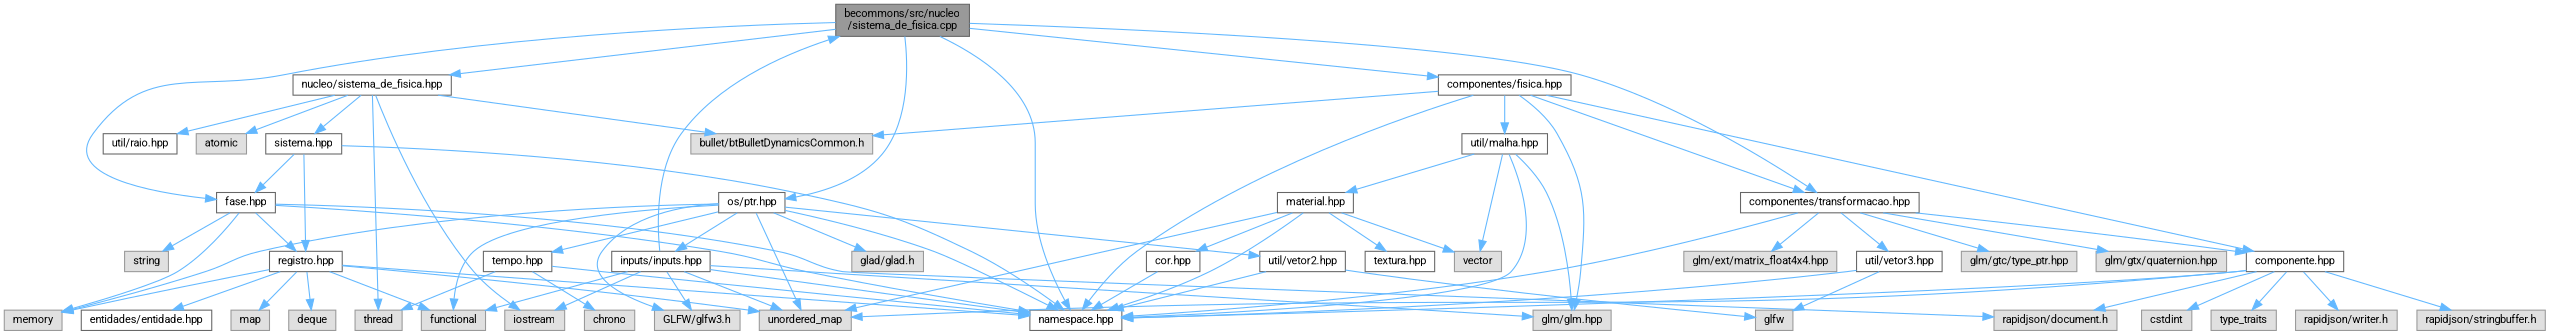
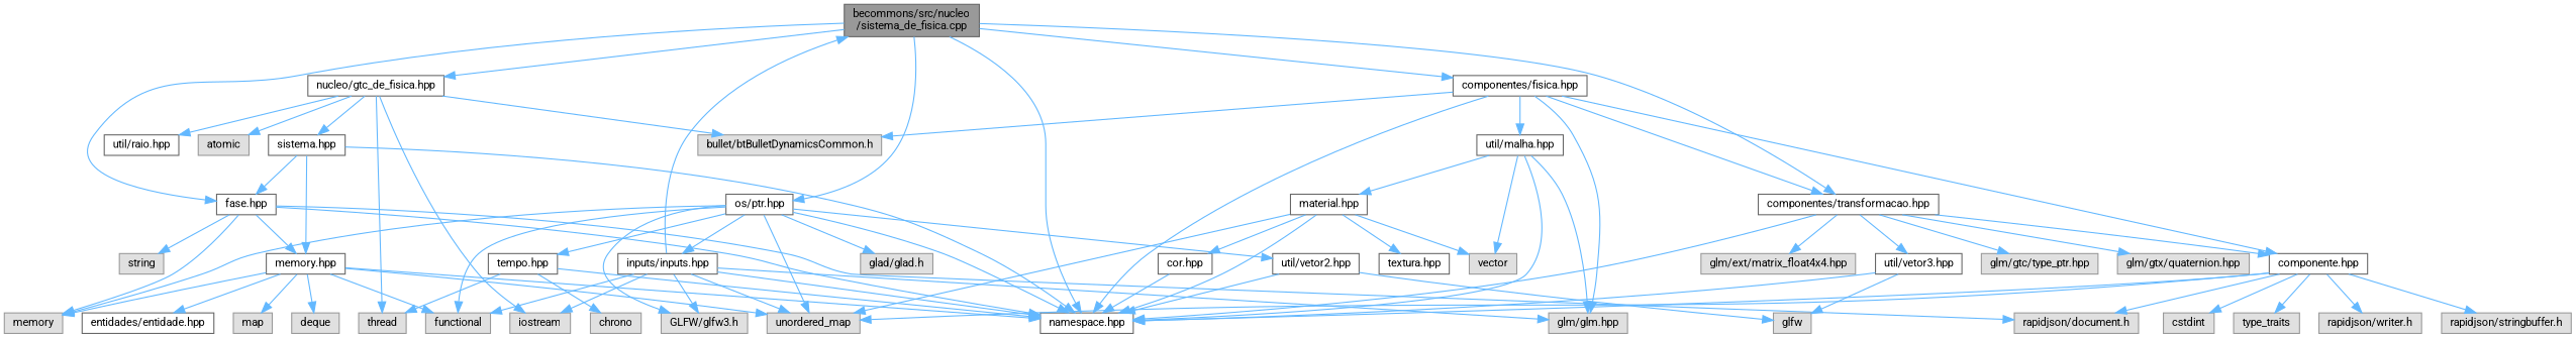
  digraph {
    fontname=Roboto
    node [color=grey60 fillcolor="#E0E0E0" fontname=Roboto fontsize=10 shape=box style=filled]
    edge [color=steelblue1 fontname=Roboto fontsize=10 labelfontname=Helvetica labelfontsize=10 style=solid]
    n1 [color=gray40 fillcolor=grey60 fontcolor=black height=0.2 label="becommons/src/nucleo\l/sistema_de_fisica.cpp" width=0.4]
    n2 [color=grey40 fillcolor=white height=0.2 label="namespace.hpp" width=0.4]
-   n3 [color=grey40 fillcolor=white height=0.2 label="nucleo/sistema_de_fisica.hpp" width=0.4]
+   n3 [color=grey40 fillcolor=white height=0.2 label="nucleo/gtc_de_fisica.hpp" width=0.4]
    n4 [color=grey40 fillcolor=white height=0.2 label="fase.hpp" width=0.4]
    n5 [color=grey40 fillcolor=white height=0.2 label="os/ptr.hpp" width=0.4]
    n6 [color=grey40 fillcolor=white height=0.2 label="componentes/transformacao.hpp" width=0.4]
    n7 [color=grey40 fillcolor=white height=0.2 label="componentes/fisica.hpp" width=0.4]
    n8 [color=grey40 fillcolor=white height=0.2 label="sistema.hpp" width=0.4]
    n9 [height=0.2 label=iostream width=0.4]
    n10 [color=grey40 fillcolor=white height=0.2 label="util/raio.hpp" width=0.4]
    n11 [height=0.2 label="bullet/btBulletDynamicsCommon.h" width=0.4]
    n12 [height=0.2 label=thread width=0.4]
    n13 [height=0.2 label=atomic width=0.4]
-   n14 [color=grey40 fillcolor=white height=0.2 label="registro.hpp" width=0.4]
+   n14 [color=grey40 fillcolor=white height=0.2 label="memory.hpp" width=0.4]
    n15 [height=0.2 label=string width=0.4]
    n16 [height=0.2 label=memory width=0.4]
    n17 [height=0.2 label="rapidjson/document.h" width=0.4]
    n18 [height=0.2 label=unordered_map width=0.4]
    n19 [height=0.2 label=functional width=0.4]
    n20 [height=0.2 label="glad/glad.h" width=0.4]
    n21 [height=0.2 label="GLFW/glfw3.h" width=0.4]
    n22 [color=grey40 fillcolor=white height=0.2 label="tempo.hpp" width=0.4]
    n23 [color=grey40 fillcolor=white height=0.2 label="util/vetor2.hpp" width=0.4]
    n24 [color=grey40 fillcolor=white height=0.2 label="inputs/inputs.hpp" width=0.4]
    n25 [color=grey40 fillcolor=white height=0.2 label="componente.hpp" width=0.4]
    n26 [color=grey40 fillcolor=white height=0.2 label="util/vetor3.hpp" width=0.4]
    n27 [height=0.2 label="glm/ext/matrix_float4x4.hpp" width=0.4]
    n28 [height=0.2 label="glm/gtc/type_ptr.hpp" width=0.4]
    n29 [height=0.2 label="glm/gtx/quaternion.hpp" width=0.4]
    n30 [height=0.2 label="glm/glm.hpp" width=0.4]
    n31 [color=grey40 fillcolor=white height=0.2 label="util/malha.hpp" width=0.4]
    n32 [height=0.2 label=map width=0.4]
    n33 [height=0.2 label=deque width=0.4]
    n34 [color=grey40 fillcolor=white height=0.2 label="entidades/entidade.hpp" width=0.4]
    n35 [height=0.2 label=chrono width=0.4]
    n36 [height=0.2 label=glfw width=0.4]
    n37 [height=0.2 label=cstdint width=0.4]
    n38 [height=0.2 label=type_traits width=0.4]
    n39 [height=0.2 label="rapidjson/writer.h" width=0.4]
    n40 [height=0.2 label="rapidjson/stringbuffer.h" width=0.4]
    n41 [height=0.2 label=vector width=0.4]
    n42 [color=grey40 fillcolor=white height=0.2 label="material.hpp" width=0.4]
    n43 [color=grey40 fillcolor=white height=0.2 label="textura.hpp" width=0.4]
    n44 [color=grey40 fillcolor=white height=0.2 label="cor.hpp" width=0.4]
    n1 -> n2
    n1 -> n3
    n1 -> n4
    n1 -> n5
    n1 -> n6
    n1 -> n7
    n3 -> n8
    n3 -> n9
    n3 -> n10
    n3 -> n11
    n3 -> n12
    n3 -> n13
    n4 -> n2
    n4 -> n14
    n4 -> n15
    n4 -> n16
    n4 -> n17
    n5 -> n2
    n5 -> n16
    n5 -> n18
    n5 -> n19
    n5 -> n20
    n5 -> n21
    n5 -> n22
    n5 -> n23
    n5 -> n24
    n6 -> n2
    n6 -> n25
    n6 -> n26
    n6 -> n27
    n6 -> n28
    n6 -> n29
    n7 -> n2
    n7 -> n6
    n7 -> n11
    n7 -> n25
    n7 -> n30
    n7 -> n31
    n8 -> n2
    n8 -> n4
    n8 -> n14
    n14 -> n2
    n14 -> n16
    n14 -> n18
    n14 -> n19
    n14 -> n32
    n14 -> n33
    n14 -> n34
    n22 -> n2
    n22 -> n12
    n22 -> n35
    n23 -> n2
    n23 -> n36
    n24 -> n1
    n24 -> n2
    n24 -> n9
    n24 -> n18
    n24 -> n19
    n24 -> n21
    n24 -> n30
    n25 -> n2
    n25 -> n17
    n25 -> n18
    n25 -> n37
    n25 -> n38
    n25 -> n39
    n25 -> n40
    n26 -> n2
    n26 -> n36
    n31 -> n2
    n31 -> n30
    n31 -> n41
    n31 -> n42
    n42 -> n2
    n42 -> n18
    n42 -> n41
    n42 -> n43
    n42 -> n44
    n44 -> n2
  }
